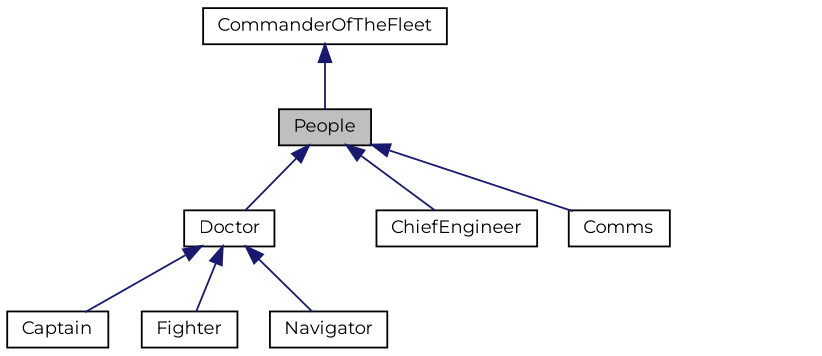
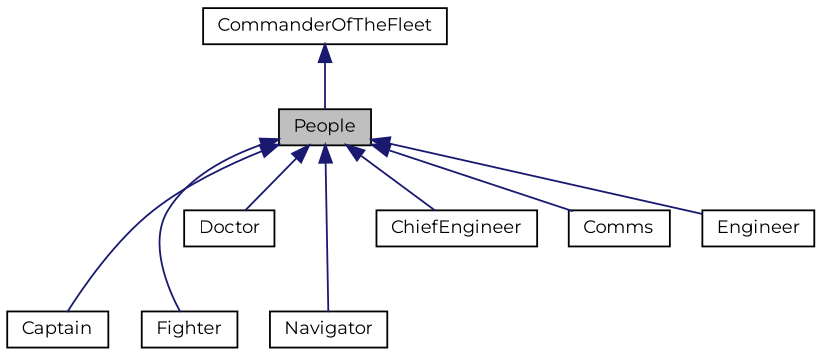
  digraph {
    fontname=Montserrat
    node [color=black fillcolor=white fontname=Montserrat fontsize=10 shape=record style=filled]
    edge [color=midnightblue dir=back fontname=Montserrat fontsize=10 labelfontname=Helvetica labelfontsize=10 style=solid]
    n1 [fillcolor=grey75 fontcolor=black height=0.2 label=People width=0.4]
    n2 [height=0.2 label=Captain width=0.4]
    n3 [height=0.2 label=ChiefEngineer width=0.4]
    n4 [height=0.2 label=Comms width=0.4]
    n5 [height=0.2 label=Doctor width=0.4]
+   n6 [height=0.2 label=Engineer width=0.4]
    n7 [height=0.2 label=Fighter width=0.4]
    n8 [height=0.2 label=Navigator width=0.4]
    n9 [height=0.2 label=CommanderOfTheFleet width=0.4]
-   n5 -> n2
+   n1 -> n2
    n1 -> n3
    n1 -> n4
    n1 -> n5
-   n5 -> n7
-   n5 -> n8
+   n1 -> n6
+   n1 -> n7
+   n1 -> n8
    n9 -> n1
  }
